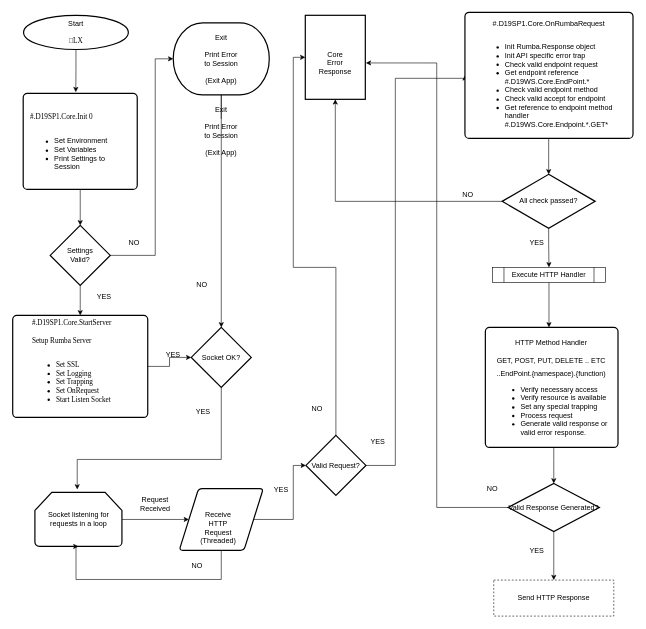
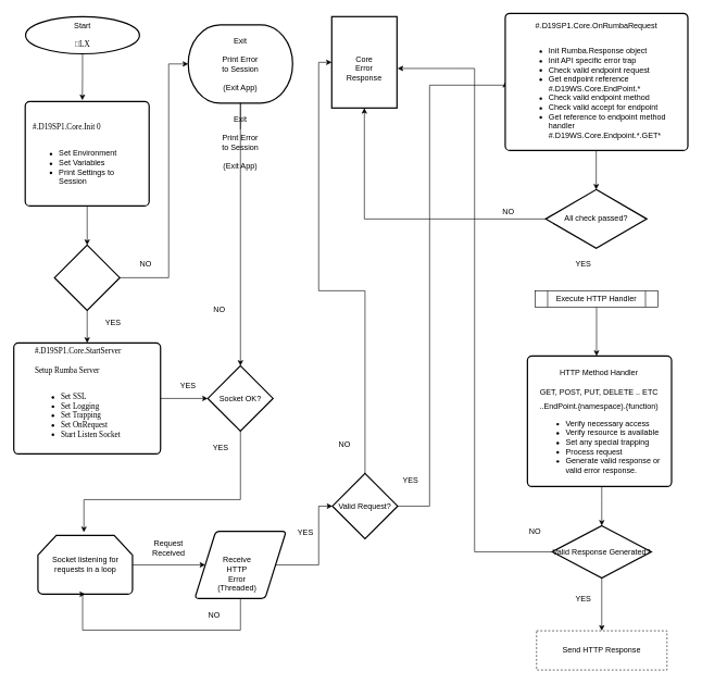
  <mxCell id="0" />
  <mxCell id="1" parent="0" />
  <mxCell id="2" style="edgeStyle=orthogonalEdgeStyle;rounded=0;orthogonalLoop=1;jettySize=auto;html=1;exitX=0.5;exitY=1;exitDx=0;exitDy=0;exitPerimeter=0;entryX=0.5;entryY=0;entryDx=0;entryDy=0;" parent="1" source="15" target="20" edge="1"><mxGeometry relative="1" as="geometry" /></mxCell>
  <mxCell id="3" value="" style="group" parent="1" vertex="1" connectable="0"><mxGeometry x="288" y="37.5" width="160" height="120" as="geometry" /></mxCell>
  <mxCell id="4" value="" style="edgeStyle=orthogonalEdgeStyle;rounded=0;orthogonalLoop=1;jettySize=auto;html=1;" edge="1" parent="3" source="5" target="9"><mxGeometry relative="1" as="geometry" /></mxCell>
  <mxCell id="5" value="Exit&lt;br&gt;&lt;br&gt;Print Error to Session&lt;br&gt;&lt;br&gt;(Exit App)" style="text;html=1;strokeColor=none;fillColor=none;align=center;verticalAlign=middle;whiteSpace=wrap;rounded=0;" vertex="1" parent="3"><mxGeometry x="48" y="160" width="64" height="40.0" as="geometry" /></mxCell>
  <mxCell id="6" value="" style="group" vertex="1" connectable="0" parent="3"><mxGeometry width="160" height="120.0" as="geometry" /></mxCell>
  <mxCell id="7" value="" style="group" vertex="1" connectable="0" parent="6"><mxGeometry width="160" height="120.0" as="geometry" /></mxCell>
  <mxCell id="8" value="" style="strokeWidth=2;html=1;shape=mxgraph.flowchart.terminator;whiteSpace=wrap;" parent="7" vertex="1"><mxGeometry width="160" height="120.0" as="geometry" /></mxCell>
  <mxCell id="9" value="Exit&lt;br&gt;&lt;br&gt;Print Error to Session&lt;br&gt;&lt;br&gt;(Exit App)" style="text;html=1;strokeColor=none;fillColor=none;align=center;verticalAlign=middle;whiteSpace=wrap;rounded=0;" parent="7" vertex="1"><mxGeometry x="48" y="40.0" width="64" height="40.0" as="geometry" /></mxCell>
  <mxCell id="10" value="NO" style="text;html=1;strokeColor=none;fillColor=none;align=center;verticalAlign=middle;whiteSpace=wrap;rounded=0;" parent="1" vertex="1"><mxGeometry x="203" y="395" width="40" height="20" as="geometry" /></mxCell>
  <mxCell id="11" value="" style="group" parent="1" vertex="1" connectable="0"><mxGeometry x="38" y="155" width="190" height="160" as="geometry" /></mxCell>
  <mxCell id="12" value="" style="rounded=1;whiteSpace=wrap;html=1;absoluteArcSize=1;arcSize=14;strokeWidth=2;" parent="11" vertex="1"><mxGeometry width="190" height="160" as="geometry" /></mxCell>
  <mxCell id="13" value="&lt;br style=&quot;font-family: &amp;#34;apl385 unicode&amp;#34; ; white-space: pre&quot;&gt;&lt;span style=&quot;font-family: &amp;#34;apl385 unicode&amp;#34; ; white-space: pre&quot;&gt;#.D19SP1.Core.Init 0&lt;/span&gt;&lt;br&gt;&lt;br&gt;&lt;ul&gt;&lt;li&gt;&lt;span&gt;Set Environment&lt;/span&gt;&lt;/li&gt;&lt;li&gt;Set Variables&lt;/li&gt;&lt;li&gt;Print Settings to Session&lt;/li&gt;&lt;/ul&gt;" style="text;html=1;strokeColor=none;fillColor=none;align=left;verticalAlign=middle;whiteSpace=wrap;rounded=0;" parent="11" vertex="1"><mxGeometry x="10" y="10" width="170" height="140" as="geometry" /></mxCell>
  <mxCell id="14" value="" style="group" parent="1" vertex="1" connectable="0"><mxGeometry x="83" y="375" width="100" height="100" as="geometry" /></mxCell>
  <mxCell id="15" value="" style="strokeWidth=2;html=1;shape=mxgraph.flowchart.decision;whiteSpace=wrap;" parent="14" vertex="1"><mxGeometry width="100" height="100" as="geometry" /></mxCell>
- <mxCell id="16" value="Settings Valid?" style="text;html=1;strokeColor=none;fillColor=none;align=center;verticalAlign=middle;whiteSpace=wrap;rounded=0;" parent="14" vertex="1"><mxGeometry x="30" y="40" width="40" height="20" as="geometry" /></mxCell>
  <mxCell id="17" style="edgeStyle=orthogonalEdgeStyle;rounded=0;orthogonalLoop=1;jettySize=auto;html=1;exitX=0.5;exitY=1;exitDx=0;exitDy=0;entryX=0.5;entryY=0;entryDx=0;entryDy=0;entryPerimeter=0;" parent="1" source="12" target="15" edge="1"><mxGeometry relative="1" as="geometry" /></mxCell>
  <mxCell id="18" value="YES" style="text;html=1;strokeColor=none;fillColor=none;align=center;verticalAlign=middle;whiteSpace=wrap;rounded=0;" parent="1" vertex="1"><mxGeometry x="153" y="485" width="40" height="20" as="geometry" /></mxCell>
  <mxCell id="19" value="" style="group" parent="1" vertex="1" connectable="0"><mxGeometry x="20.5" y="525" width="225" height="170" as="geometry" /></mxCell>
  <mxCell id="20" value="" style="rounded=1;whiteSpace=wrap;html=1;absoluteArcSize=1;arcSize=14;strokeWidth=2;" parent="19" vertex="1"><mxGeometry width="225" height="170" as="geometry" /></mxCell>
  <mxCell id="21" value="&lt;code&gt;&lt;br&gt;&lt;span style=&quot;white-space: pre ; font-family: &amp;#34;apl385 unicode&amp;#34;&quot;&gt;#.D19SP1.Core.StartServer&lt;br&gt;&lt;br&gt;Setup Rumba Server &lt;br&gt;&lt;br&gt;&lt;ul&gt;&lt;li&gt;&lt;code&gt;&lt;span style=&quot;white-space: pre ; font-family: &amp;#34;apl385 unicode&amp;#34;&quot;&gt;Set SSL&lt;/span&gt;&lt;/code&gt;&lt;/li&gt;&lt;li&gt;&lt;code&gt;&lt;span style=&quot;white-space: pre ; font-family: &amp;#34;apl385 unicode&amp;#34;&quot;&gt;Set Logging&lt;/span&gt;&lt;/code&gt;&lt;/li&gt;&lt;li&gt;&lt;code&gt;&lt;span style=&quot;white-space: pre ; font-family: &amp;#34;apl385 unicode&amp;#34;&quot;&gt;Set Trapping&lt;/span&gt;&lt;/code&gt;&lt;/li&gt;&lt;li&gt;&lt;code&gt;&lt;span style=&quot;white-space: pre ; font-family: &amp;#34;apl385 unicode&amp;#34;&quot;&gt;Set OnRequest&lt;/span&gt;&lt;/code&gt;&lt;/li&gt;&lt;li&gt;&lt;code&gt;&lt;span style=&quot;white-space: pre ; font-family: &amp;#34;apl385 unicode&amp;#34;&quot;&gt;Start Listen Socket&lt;/span&gt;&lt;/code&gt;&lt;/li&gt;&lt;/ul&gt;&lt;/span&gt;&lt;/code&gt;" style="text;html=1;strokeColor=none;fillColor=none;align=left;verticalAlign=middle;whiteSpace=wrap;rounded=0;" parent="19" vertex="1"><mxGeometry x="30" y="10" width="160" height="130" as="geometry" /></mxCell>
  <mxCell id="22" style="edgeStyle=orthogonalEdgeStyle;rounded=0;orthogonalLoop=1;jettySize=auto;html=1;" edge="1" parent="1" source="23"><mxGeometry relative="1" as="geometry"><mxPoint x="128" y="815" as="targetPoint" /><Array as="points"><mxPoint x="368" y="765" /><mxPoint x="128" y="765" /></Array></mxGeometry></mxCell>
- <mxCell id="23" value="Socket OK?" style="strokeWidth=2;html=1;shape=mxgraph.flowchart.decision;whiteSpace=wrap;" parent="1" vertex="1"><mxGeometry x="318" y="545" width="100" height="100" as="geometry" /></mxCell>
+ <mxCell id="23" value="Socket OK?" style="strokeWidth=2;html=1;shape=mxgraph.flowchart.decision;whiteSpace=wrap;" parent="1" vertex="1"><mxGeometry x="318" y="560" width="100" height="100" as="geometry" /></mxCell>
  <mxCell id="24" value="NO" style="text;html=1;strokeColor=none;fillColor=none;align=center;verticalAlign=middle;whiteSpace=wrap;rounded=0;" parent="1" vertex="1"><mxGeometry x="316" y="465" width="40" height="20" as="geometry" /></mxCell>
  <mxCell id="25" value="" style="edgeStyle=orthogonalEdgeStyle;rounded=0;orthogonalLoop=1;jettySize=auto;html=1;" parent="1" source="26" target="28" edge="1"><mxGeometry relative="1" as="geometry" /></mxCell>
  <mxCell id="26" value="Socket listening for requests in a loop" style="strokeWidth=2;html=1;shape=mxgraph.flowchart.loop_limit;whiteSpace=wrap;" parent="1" vertex="1"><mxGeometry x="57.5" y="820" width="145" height="90" as="geometry" /></mxCell>
  <mxCell id="27" value="" style="group" parent="1" vertex="1" connectable="0"><mxGeometry x="298" y="830" width="140" height="103" as="geometry" /></mxCell>
  <mxCell id="28" value="" style="verticalLabelPosition=bottom;verticalAlign=top;html=1;strokeWidth=2;shape=parallelogram;perimeter=parallelogramPerimeter;whiteSpace=wrap;rounded=1;arcSize=12;size=0.23;" parent="27" vertex="1"><mxGeometry y="-16.5" width="140" height="103.0" as="geometry" /></mxCell>
- <mxCell id="29" value="Receive HTTP Request (Threaded)" style="text;html=1;strokeColor=none;fillColor=none;align=center;verticalAlign=middle;whiteSpace=wrap;rounded=0;" parent="27" vertex="1"><mxGeometry x="45" y="37.947" width="40" height="21.684" as="geometry" /></mxCell>
+ <mxCell id="29" value="Receive HTTP Error (Threaded)" style="text;html=1;strokeColor=none;fillColor=none;align=center;verticalAlign=middle;whiteSpace=wrap;rounded=0;" parent="27" vertex="1"><mxGeometry x="45" y="37.947" width="40" height="21.684" as="geometry" /></mxCell>
  <mxCell id="30" style="edgeStyle=orthogonalEdgeStyle;rounded=0;orthogonalLoop=1;jettySize=auto;html=1;entryX=0;entryY=0.5;entryDx=0;entryDy=0;" parent="1" source="32" target="55" edge="1"><mxGeometry relative="1" as="geometry"><Array as="points"><mxPoint x="658" y="775" /><mxPoint x="658" y="130" /><mxPoint x="774" y="130" /></Array></mxGeometry></mxCell>
  <mxCell id="31" style="edgeStyle=orthogonalEdgeStyle;rounded=0;orthogonalLoop=1;jettySize=auto;html=1;exitX=0.5;exitY=0;exitDx=0;exitDy=0;exitPerimeter=0;entryX=0;entryY=0.5;entryDx=0;entryDy=0;" edge="1" parent="1" source="32" target="72"><mxGeometry relative="1" as="geometry" /></mxCell>
  <mxCell id="32" value="Valid Request?" style="strokeWidth=2;html=1;shape=mxgraph.flowchart.decision;whiteSpace=wrap;" parent="1" vertex="1"><mxGeometry x="509" y="725" width="100" height="100" as="geometry" /></mxCell>
  <mxCell id="33" style="edgeStyle=orthogonalEdgeStyle;rounded=0;orthogonalLoop=1;jettySize=auto;html=1;exitX=1;exitY=0.5;exitDx=0;exitDy=0;entryX=0;entryY=0.5;entryDx=0;entryDy=0;entryPerimeter=0;" parent="1" source="28" target="32" edge="1"><mxGeometry relative="1" as="geometry"><mxPoint x="498" y="973" as="targetPoint" /><Array as="points"><mxPoint x="488" y="865" /><mxPoint x="488" y="775" /></Array></mxGeometry></mxCell>
  <mxCell id="34" value="NO" style="text;html=1;strokeColor=none;fillColor=none;align=center;verticalAlign=middle;whiteSpace=wrap;rounded=0;" parent="1" vertex="1"><mxGeometry x="298" y="933" width="60" height="20" as="geometry" /></mxCell>
  <mxCell id="35" value="" style="group" parent="1" vertex="1" connectable="0"><mxGeometry x="58" y="25" width="180" height="100" as="geometry" /></mxCell>
  <mxCell id="36" value="" style="group" parent="35" vertex="1" connectable="0"><mxGeometry width="160" height="57" as="geometry" /></mxCell>
  <mxCell id="37" value="" style="strokeWidth=2;html=1;shape=mxgraph.flowchart.start_1;whiteSpace=wrap;" parent="36" vertex="1"><mxGeometry x="-19.394" width="174.545" height="57.0" as="geometry" /></mxCell>
  <mxCell id="38" value="Start&lt;br&gt;&lt;code&gt;&lt;br&gt;&lt;span style=&quot;white-space: pre ; font-family: &amp;#34;apl385 unicode&amp;#34;&quot;&gt;⎕LX&lt;/span&gt;&lt;/code&gt;" style="text;html=1;strokeColor=none;fillColor=none;align=center;verticalAlign=middle;whiteSpace=wrap;rounded=0;" parent="36" vertex="1"><mxGeometry x="43.636" y="23.071" width="48.485" height="10.857" as="geometry" /></mxCell>
  <mxCell id="39" style="edgeStyle=orthogonalEdgeStyle;rounded=0;orthogonalLoop=1;jettySize=auto;html=1;entryX=0.461;entryY=-0.012;entryDx=0;entryDy=0;entryPerimeter=0;" parent="1" source="37" target="12" edge="1"><mxGeometry relative="1" as="geometry" /></mxCell>
  <mxCell id="40" style="edgeStyle=orthogonalEdgeStyle;rounded=0;orthogonalLoop=1;jettySize=auto;html=1;entryX=0.5;entryY=1;entryDx=0;entryDy=0;" edge="1" parent="1" source="41" target="72"><mxGeometry relative="1" as="geometry" /></mxCell>
  <mxCell id="41" value="All check passed?" style="strokeWidth=2;html=1;shape=mxgraph.flowchart.decision;whiteSpace=wrap;" parent="1" vertex="1"><mxGeometry x="836" y="290" width="155" height="90" as="geometry" /></mxCell>
  <mxCell id="42" style="edgeStyle=orthogonalEdgeStyle;rounded=0;orthogonalLoop=1;jettySize=auto;html=1;entryX=0.5;entryY=0;entryDx=0;entryDy=0;entryPerimeter=0;" parent="1" target="41" edge="1" source="56"><mxGeometry relative="1" as="geometry"><mxPoint x="914" y="255" as="sourcePoint" /></mxGeometry></mxCell>
  <mxCell id="43" value="Send HTTP Response" style="rounded=0;whiteSpace=wrap;html=1;dashed=1;" parent="1" vertex="1"><mxGeometry x="822" y="966" width="200" height="60" as="geometry" /></mxCell>
  <mxCell id="44" value="" style="edgeStyle=orthogonalEdgeStyle;rounded=0;orthogonalLoop=1;jettySize=auto;html=1;" edge="1" parent="1" source="45" target="63"><mxGeometry relative="1" as="geometry"><Array as="points"><mxPoint x="914" y="555" /><mxPoint x="914" y="555" /></Array></mxGeometry></mxCell>
  <mxCell id="45" value="Execute HTTP Handler" style="shape=process;whiteSpace=wrap;html=1;backgroundOutline=1;" parent="1" vertex="1"><mxGeometry x="820" y="445" width="188" height="25" as="geometry" /></mxCell>
  <mxCell id="46" style="edgeStyle=orthogonalEdgeStyle;rounded=0;orthogonalLoop=1;jettySize=auto;html=1;entryX=0.5;entryY=0;entryDx=0;entryDy=0;entryPerimeter=0;" parent="1" source="63" target="48" edge="1"><mxGeometry relative="1" as="geometry"><Array as="points"><mxPoint x="922" y="765" /><mxPoint x="922" y="765" /></Array></mxGeometry></mxCell>
  <mxCell id="47" style="edgeStyle=orthogonalEdgeStyle;rounded=0;orthogonalLoop=1;jettySize=auto;html=1;exitX=0;exitY=0.5;exitDx=0;exitDy=0;exitPerimeter=0;entryX=1.009;entryY=0.567;entryDx=0;entryDy=0;entryPerimeter=0;" edge="1" parent="1" source="48" target="72"><mxGeometry relative="1" as="geometry"><Array as="points"><mxPoint x="727" y="845" /><mxPoint x="727" y="104" /></Array></mxGeometry></mxCell>
  <mxCell id="48" value="Valid Response Generated?" style="strokeWidth=2;html=1;shape=mxgraph.flowchart.decision;whiteSpace=wrap;" parent="1" vertex="1"><mxGeometry x="846" y="805" width="152" height="80" as="geometry" /></mxCell>
  <mxCell id="49" style="edgeStyle=orthogonalEdgeStyle;rounded=0;orthogonalLoop=1;jettySize=auto;html=1;exitX=0.5;exitY=1;exitDx=0;exitDy=0;exitPerimeter=0;" parent="1" source="48" target="48" edge="1"><mxGeometry relative="1" as="geometry" /></mxCell>
  <mxCell id="50" value="NO" style="text;html=1;strokeColor=none;fillColor=none;align=center;verticalAlign=middle;whiteSpace=wrap;rounded=0;" parent="1" vertex="1"><mxGeometry x="800" y="803.5" width="40" height="20" as="geometry" /></mxCell>
  <mxCell id="51" value="YES" style="text;html=1;strokeColor=none;fillColor=none;align=center;verticalAlign=middle;whiteSpace=wrap;rounded=0;" parent="1" vertex="1"><mxGeometry x="318" y="675" width="40" height="20" as="geometry" /></mxCell>
  <mxCell id="52" style="edgeStyle=orthogonalEdgeStyle;rounded=0;orthogonalLoop=1;jettySize=auto;html=1;exitX=0.5;exitY=1;exitDx=0;exitDy=0;entryX=0.5;entryY=1;entryDx=0;entryDy=0;entryPerimeter=0;" parent="1" source="28" target="26" edge="1"><mxGeometry relative="1" as="geometry"><Array as="points"><mxPoint x="368" y="965" /><mxPoint x="126" y="965" /><mxPoint x="126" y="910" /></Array></mxGeometry></mxCell>
  <mxCell id="53" value="" style="group" vertex="1" connectable="0" parent="1"><mxGeometry x="774" y="20" width="280" height="210" as="geometry" /></mxCell>
  <mxCell id="54" value="" style="group" parent="53" vertex="1" connectable="0"><mxGeometry width="280" height="210" as="geometry" /></mxCell>
  <mxCell id="55" value="" style="rounded=1;whiteSpace=wrap;html=1;absoluteArcSize=1;arcSize=14;strokeWidth=2;" parent="54" vertex="1"><mxGeometry width="280" height="210" as="geometry" /></mxCell>
  <mxCell id="56" value="&lt;ul&gt;&lt;li&gt;Init Rumba.Response object&lt;/li&gt;&lt;li&gt;Init API specific error trap&lt;/li&gt;&lt;li&gt;Check valid endpoint request&lt;/li&gt;&lt;li&gt;Get endpoint reference&lt;br&gt;#.D19WS.Core.EndPoint.*&lt;br&gt;&lt;/li&gt;&lt;li&gt;Check valid endpoint method&lt;/li&gt;&lt;li&gt;Check valid accept for endpoint&lt;/li&gt;&lt;li&gt;Get reference to endpoint method handler&lt;br&gt;#.D19WS.Core.Endpoint.*.GET*&lt;br&gt;&lt;br&gt;&lt;br&gt;&lt;/li&gt;&lt;/ul&gt;" style="text;html=1;strokeColor=none;fillColor=none;align=left;verticalAlign=middle;whiteSpace=wrap;rounded=0;" parent="54" vertex="1"><mxGeometry x="24.5" y="84.136" width="230" height="106.364" as="geometry" /></mxCell>
  <mxCell id="57" value="#.D19SP1.Core.OnRumbaRequest" style="text;html=1;strokeColor=none;fillColor=none;align=center;verticalAlign=middle;whiteSpace=wrap;rounded=0;" parent="54" vertex="1"><mxGeometry x="24.5" y="10" width="230" height="20" as="geometry" /></mxCell>
  <mxCell id="58" value="" style="group" vertex="1" connectable="0" parent="1"><mxGeometry x="873.5" y="395" width="40.5" height="20" as="geometry" /></mxCell>
- <mxCell id="59" style="edgeStyle=orthogonalEdgeStyle;rounded=0;orthogonalLoop=1;jettySize=auto;html=1;exitX=0.5;exitY=1;exitDx=0;exitDy=0;exitPerimeter=0;entryX=0.5;entryY=0;entryDx=0;entryDy=0;" parent="58" source="41" target="45" edge="1"><mxGeometry relative="1" as="geometry"><Array as="points"><mxPoint x="40.5" y="10" /><mxPoint x="40.5" y="10" /></Array></mxGeometry></mxCell>
  <mxCell id="60" value="YES" style="text;html=1;strokeColor=none;fillColor=none;align=center;verticalAlign=middle;whiteSpace=wrap;rounded=0;" parent="58" vertex="1"><mxGeometry width="40" height="20" as="geometry" /></mxCell>
  <mxCell id="61" value="" style="group" vertex="1" connectable="0" parent="1"><mxGeometry x="808" y="545" width="221" height="200" as="geometry" /></mxCell>
  <mxCell id="62" value="" style="group" parent="61" vertex="1" connectable="0"><mxGeometry width="221" height="200" as="geometry" /></mxCell>
  <mxCell id="63" value="" style="rounded=1;whiteSpace=wrap;html=1;absoluteArcSize=1;arcSize=14;strokeWidth=2;" parent="62" vertex="1"><mxGeometry width="221" height="200" as="geometry" /></mxCell>
  <mxCell id="64" value="HTTP Method Handler&lt;br&gt;&lt;br&gt;GET, POST, PUT, DELETE .. ETC" style="text;html=1;strokeColor=none;fillColor=none;align=center;verticalAlign=middle;whiteSpace=wrap;rounded=0;" parent="62" vertex="1"><mxGeometry x="16.5" y="30" width="186" height="20" as="geometry" /></mxCell>
  <mxCell id="65" value="&lt;div&gt;&lt;br&gt;..EndPoint.{namespace).{function)&lt;/div&gt;&lt;ul&gt;&lt;li&gt;Verify necessary access&lt;/li&gt;&lt;li&gt;Verify resource is available&lt;/li&gt;&lt;li&gt;Set any special trapping&lt;/li&gt;&lt;li&gt;Process request&lt;/li&gt;&lt;li&gt;Generate valid response or valid error response.&lt;/li&gt;&lt;/ul&gt;" style="text;html=1;strokeColor=none;fillColor=none;align=left;verticalAlign=middle;whiteSpace=wrap;rounded=0;" parent="62" vertex="1"><mxGeometry x="17" y="60" width="194" height="130" as="geometry" /></mxCell>
  <mxCell id="66" value="" style="group" vertex="1" connectable="0" parent="1"><mxGeometry x="448" y="805" width="40" height="20" as="geometry" /></mxCell>
  <mxCell id="67" style="edgeStyle=orthogonalEdgeStyle;rounded=0;orthogonalLoop=1;jettySize=auto;html=1;entryX=0.5;entryY=0;entryDx=0;entryDy=0;" edge="1" parent="66" source="48" target="43"><mxGeometry relative="1" as="geometry" /></mxCell>
  <mxCell id="68" value="YES" style="text;html=1;strokeColor=none;fillColor=none;align=center;verticalAlign=middle;whiteSpace=wrap;rounded=0;" parent="66" vertex="1"><mxGeometry width="40" height="20" as="geometry" /></mxCell>
  <mxCell id="69" value="" style="group" vertex="1" connectable="0" parent="1"><mxGeometry x="508" y="25" width="100" height="140" as="geometry" /></mxCell>
  <mxCell id="70" value="" style="group" parent="69" vertex="1" connectable="0"><mxGeometry width="100" height="140" as="geometry" /></mxCell>
  <mxCell id="71" value="" style="group" parent="70" vertex="1" connectable="0"><mxGeometry width="100" height="140" as="geometry" /></mxCell>
  <mxCell id="72" value="" style="text;html=1;strokeColor=#000000;fillColor=#ffffff;align=center;verticalAlign=middle;whiteSpace=wrap;rounded=0;fontFamily=Helvetica;fontSize=12;fontColor=#000000;strokeWidth=2;" parent="71" vertex="1"><mxGeometry width="100" height="140" as="geometry" /></mxCell>
  <mxCell id="73" value="Core Error Response" style="text;html=1;strokeColor=none;fillColor=none;align=center;verticalAlign=middle;whiteSpace=wrap;rounded=0;" parent="71" vertex="1"><mxGeometry x="25" y="70" width="50" height="20" as="geometry" /></mxCell>
  <mxCell id="74" value="" style="group" vertex="1" connectable="0" parent="1"><mxGeometry x="758.5" y="315" width="40" height="20" as="geometry" /></mxCell>
  <mxCell id="75" value="NO" style="text;html=1;strokeColor=none;fillColor=none;align=center;verticalAlign=middle;whiteSpace=wrap;rounded=0;" parent="74" vertex="1"><mxGeometry width="40" height="20" as="geometry" /></mxCell>
  <mxCell id="76" style="edgeStyle=orthogonalEdgeStyle;rounded=0;orthogonalLoop=1;jettySize=auto;html=1;entryX=0.5;entryY=0;entryDx=0;entryDy=0;entryPerimeter=0;" edge="1" parent="1" source="8" target="23"><mxGeometry relative="1" as="geometry" /></mxCell>
  <mxCell id="77" style="edgeStyle=orthogonalEdgeStyle;rounded=0;orthogonalLoop=1;jettySize=auto;html=1;entryX=0;entryY=0.5;entryDx=0;entryDy=0;entryPerimeter=0;" edge="1" parent="1" source="15" target="8"><mxGeometry relative="1" as="geometry"><Array as="points"><mxPoint x="258" y="425" /><mxPoint x="258" y="98" /></Array></mxGeometry></mxCell>
  <mxCell id="78" style="edgeStyle=orthogonalEdgeStyle;rounded=0;orthogonalLoop=1;jettySize=auto;html=1;exitX=1;exitY=0.5;exitDx=0;exitDy=0;entryX=0;entryY=0.5;entryDx=0;entryDy=0;entryPerimeter=0;" edge="1" parent="1" source="20" target="23"><mxGeometry relative="1" as="geometry" /></mxCell>
  <mxCell id="79" value="YES" style="text;html=1;strokeColor=none;fillColor=none;align=center;verticalAlign=middle;whiteSpace=wrap;rounded=0;" vertex="1" parent="1"><mxGeometry x="268" y="580" width="40" height="20" as="geometry" /></mxCell>
  <mxCell id="80" value="NO" style="text;html=1;strokeColor=none;fillColor=none;align=center;verticalAlign=middle;whiteSpace=wrap;rounded=0;" vertex="1" parent="1"><mxGeometry x="508" y="670" width="40" height="20" as="geometry" /></mxCell>
  <mxCell id="81" value="YES" style="text;html=1;strokeColor=none;fillColor=none;align=center;verticalAlign=middle;whiteSpace=wrap;rounded=0;" vertex="1" parent="1"><mxGeometry x="609" y="725" width="40" height="20" as="geometry" /></mxCell>
  <mxCell id="82" value="Request&lt;br&gt;Received" style="text;html=1;strokeColor=none;fillColor=none;align=center;verticalAlign=middle;whiteSpace=wrap;rounded=0;" vertex="1" parent="1"><mxGeometry x="228" y="830" width="60" height="20" as="geometry" /></mxCell>
  <mxCell id="83" value="YES" style="text;html=1;strokeColor=none;fillColor=none;align=center;verticalAlign=middle;whiteSpace=wrap;rounded=0;" vertex="1" parent="1"><mxGeometry x="873.5" y="906.5" width="40" height="20" as="geometry" /></mxCell>
